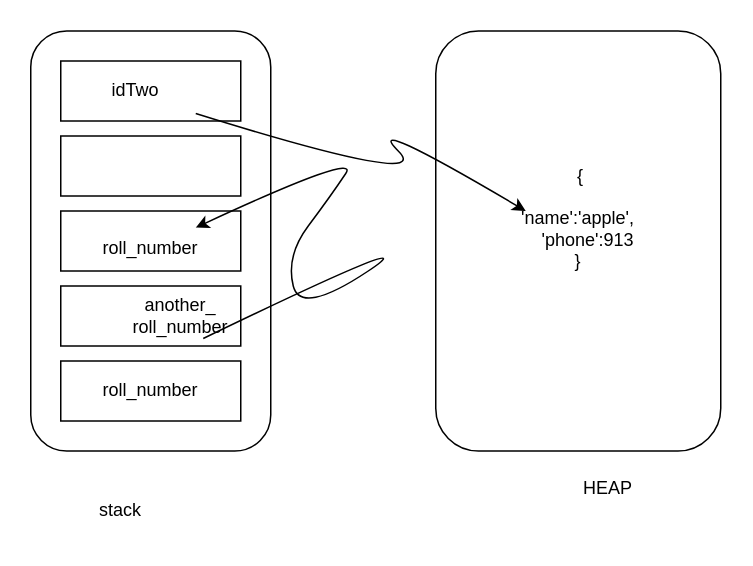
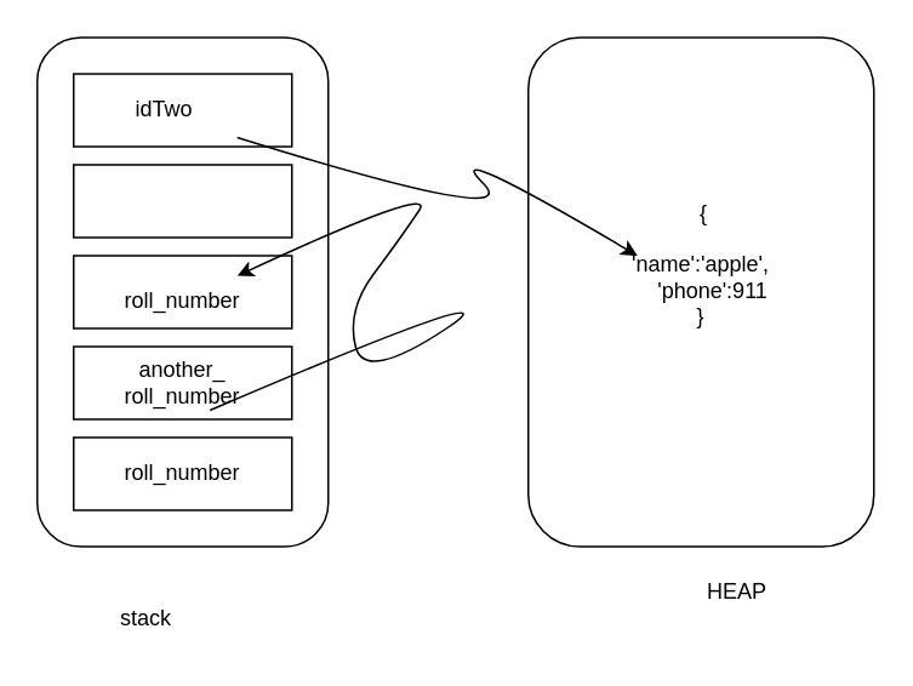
  <mxCell id="0" />
  <mxCell id="1" parent="0" />
  <mxCell id="2" value="" style="rounded=0;whiteSpace=wrap;html=1;" vertex="1" parent="1"><mxGeometry x="40" y="90" width="120" height="40" as="geometry" /></mxCell>
  <mxCell id="3" value="" style="rounded=0;whiteSpace=wrap;html=1;" vertex="1" parent="1"><mxGeometry x="40" y="40" width="120" height="40" as="geometry" /></mxCell>
  <mxCell id="4" value="" style="rounded=0;whiteSpace=wrap;html=1;" vertex="1" parent="1"><mxGeometry x="40" y="140" width="120" height="40" as="geometry" /></mxCell>
  <mxCell id="5" value="" style="rounded=0;whiteSpace=wrap;html=1;" vertex="1" parent="1"><mxGeometry x="40" y="190" width="120" height="40" as="geometry" /></mxCell>
  <mxCell id="6" value="" style="rounded=0;whiteSpace=wrap;html=1;" vertex="1" parent="1"><mxGeometry x="40" y="240" width="120" height="40" as="geometry" /></mxCell>
  <mxCell id="7" value="" style="rounded=1;whiteSpace=wrap;html=1;fillColor=none;" vertex="1" parent="1"><mxGeometry x="20" y="20" width="160" height="280" as="geometry" /></mxCell>
  <mxCell id="8" value="" style="rounded=1;whiteSpace=wrap;html=1;fillColor=none;" vertex="1" parent="1"><mxGeometry x="290" y="20" width="190" height="280" as="geometry" /></mxCell>
  <mxCell id="9" value="stack" style="text;strokeColor=none;align=center;fillColor=none;html=1;verticalAlign=middle;whiteSpace=wrap;rounded=0;fontFamily=Helvetica;fontSize=12;fontColor=default;" vertex="1" parent="1"><mxGeometry x="50" y="325" width="60" height="30" as="geometry" /></mxCell>
  <mxCell id="10" value="HEAP" style="text;strokeColor=none;align=center;fillColor=none;html=1;verticalAlign=middle;whiteSpace=wrap;rounded=0;fontFamily=Helvetica;fontSize=12;fontColor=default;" vertex="1" parent="1"><mxGeometry x="375" y="310" width="60" height="30" as="geometry" /></mxCell>
- <mxCell id="11" value="&lt;div&gt;&amp;nbsp;{&lt;/div&gt;&lt;div&gt;&amp;nbsp; &amp;nbsp; 'name':'apple',&lt;/div&gt;&lt;div&gt;&amp;nbsp; &amp;nbsp; 'phone':913&lt;/div&gt;&lt;div&gt;}&lt;/div&gt;" style="text;strokeColor=none;align=center;fillColor=none;html=1;verticalAlign=middle;whiteSpace=wrap;rounded=0;fontFamily=Helvetica;fontSize=12;fontColor=default;" vertex="1" parent="1"><mxGeometry x="355" y="130" width="60" height="30" as="geometry" /></mxCell>
+ <mxCell id="11" value="&lt;div&gt;&amp;nbsp;{&lt;/div&gt;&lt;div&gt;&amp;nbsp; &amp;nbsp; 'name':'apple',&lt;/div&gt;&lt;div&gt;&amp;nbsp; &amp;nbsp; 'phone':911&lt;/div&gt;&lt;div&gt;}&lt;/div&gt;" style="text;strokeColor=none;align=center;fillColor=none;html=1;verticalAlign=middle;whiteSpace=wrap;rounded=0;fontFamily=Helvetica;fontSize=12;fontColor=default;" vertex="1" parent="1"><mxGeometry x="355" y="130" width="60" height="30" as="geometry" /></mxCell>
  <mxCell id="12" value="idTwo" style="text;strokeColor=none;align=center;fillColor=none;html=1;verticalAlign=middle;whiteSpace=wrap;rounded=0;fontFamily=Helvetica;fontSize=12;fontColor=default;" vertex="1" parent="1"><mxGeometry x="60" y="45" width="60" height="30" as="geometry" /></mxCell>
  <mxCell id="13" value="" style="curved=1;endArrow=classic;html=1;fontFamily=Helvetica;fontSize=12;fontColor=default;exitX=1;exitY=0.5;exitDx=0;exitDy=0;" edge="1" parent="1"><mxGeometry width="50" height="50" relative="1" as="geometry"><mxPoint x="130" y="75" as="sourcePoint" /><mxPoint x="350" y="140" as="targetPoint" /><Array as="points"><mxPoint x="290" y="125" /><mxPoint x="240" y="75" /></Array></mxGeometry></mxCell>
  <mxCell id="14" value="roll_number" style="text;strokeColor=none;align=center;fillColor=none;html=1;verticalAlign=middle;whiteSpace=wrap;rounded=0;fontFamily=Helvetica;fontSize=12;fontColor=default;" vertex="1" parent="1"><mxGeometry x="70" y="245" width="60" height="30" as="geometry" /></mxCell>
- <mxCell id="15" value="another_&lt;br&gt;roll_number" style="text;strokeColor=none;align=center;fillColor=none;html=1;verticalAlign=middle;whiteSpace=wrap;rounded=0;fontFamily=Helvetica;fontSize=12;fontColor=default;" vertex="1" parent="1"><mxGeometry x="90" y="195" width="60" height="30" as="geometry" /></mxCell>
+ <mxCell id="15" value="another_&lt;br&gt;roll_number" style="text;strokeColor=none;align=center;fillColor=none;html=1;verticalAlign=middle;whiteSpace=wrap;rounded=0;fontFamily=Helvetica;fontSize=12;fontColor=default;" vertex="1" parent="1"><mxGeometry x="70" y="195" width="60" height="30" as="geometry" /></mxCell>
  <mxCell id="16" value="roll_number" style="text;strokeColor=none;align=center;fillColor=none;html=1;verticalAlign=middle;whiteSpace=wrap;rounded=0;fontFamily=Helvetica;fontSize=12;fontColor=default;" vertex="1" parent="1"><mxGeometry x="70" y="150" width="60" height="30" as="geometry" /></mxCell>
  <mxCell id="17" value="" style="curved=1;endArrow=classic;html=1;fontFamily=Helvetica;fontSize=12;fontColor=default;exitX=0.75;exitY=1;exitDx=0;exitDy=0;" edge="1" parent="1" source="15" target="16"><mxGeometry width="50" height="50" relative="1" as="geometry"><mxPoint x="240" y="150" as="sourcePoint" /><mxPoint x="290" y="100" as="targetPoint" /><Array as="points"><mxPoint x="290" y="150" /><mxPoint x="200" y="210" /><mxPoint x="190" y="170" /><mxPoint x="220" y="130" /><mxPoint x="240" y="100" /></Array></mxGeometry></mxCell>
